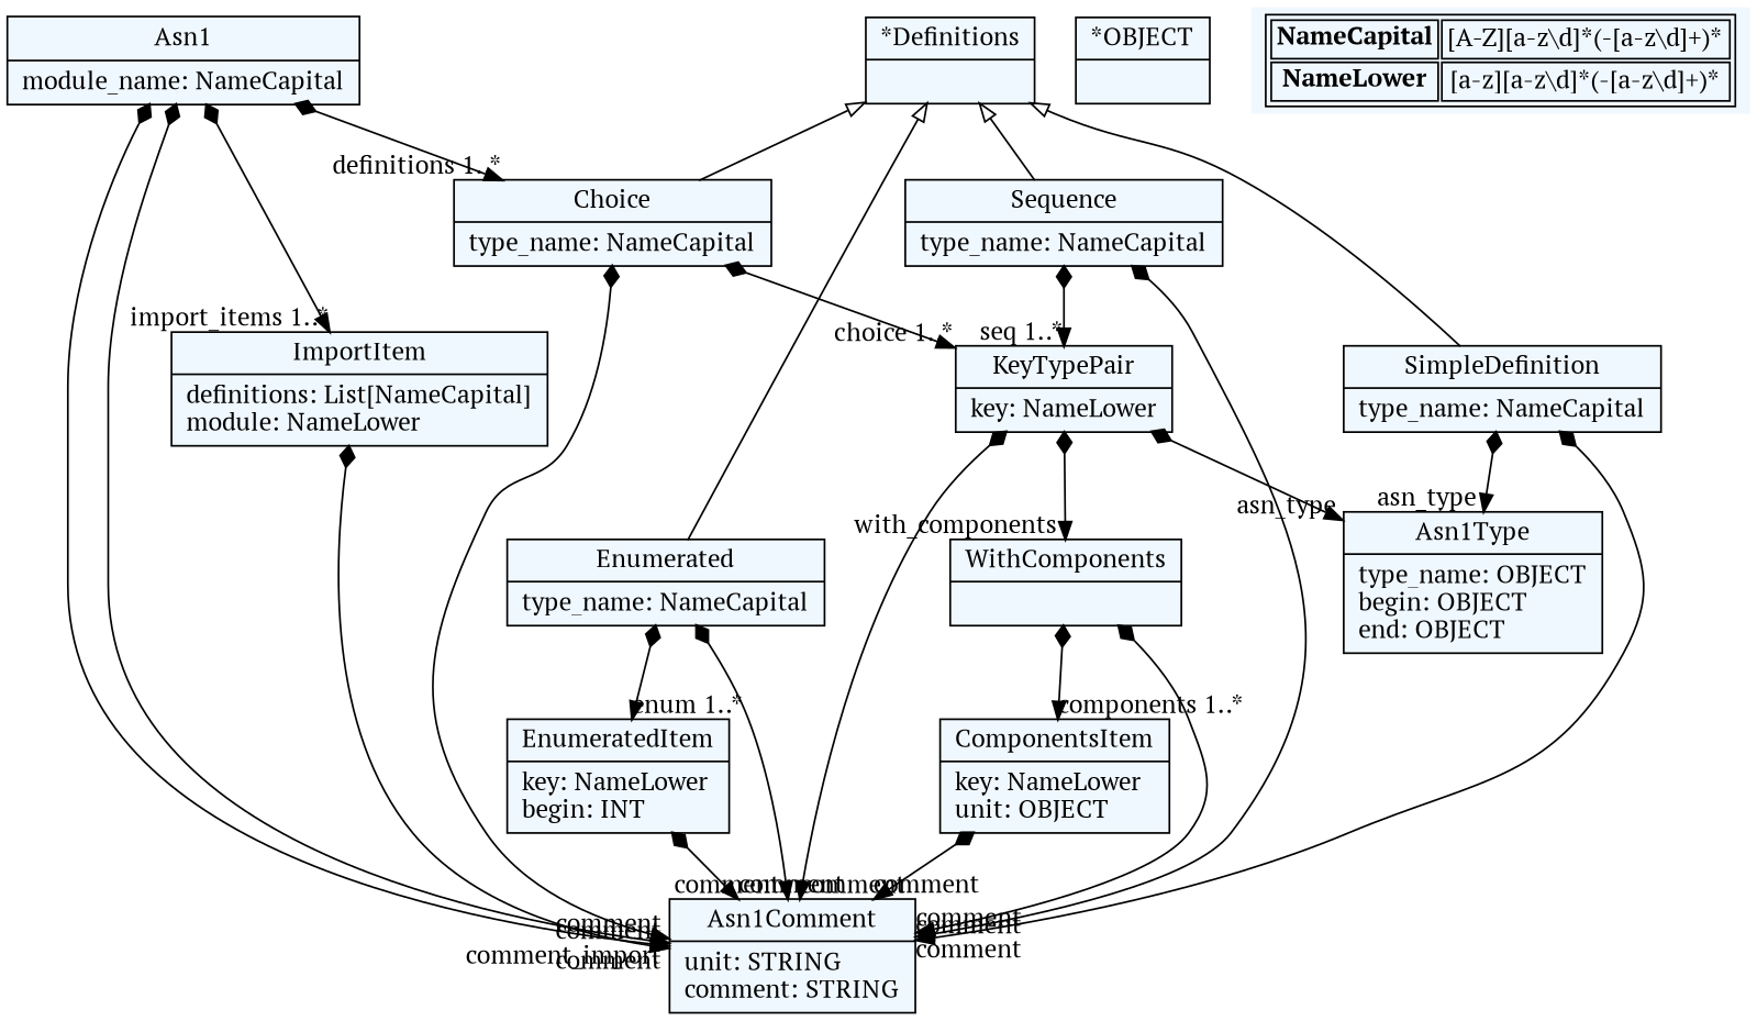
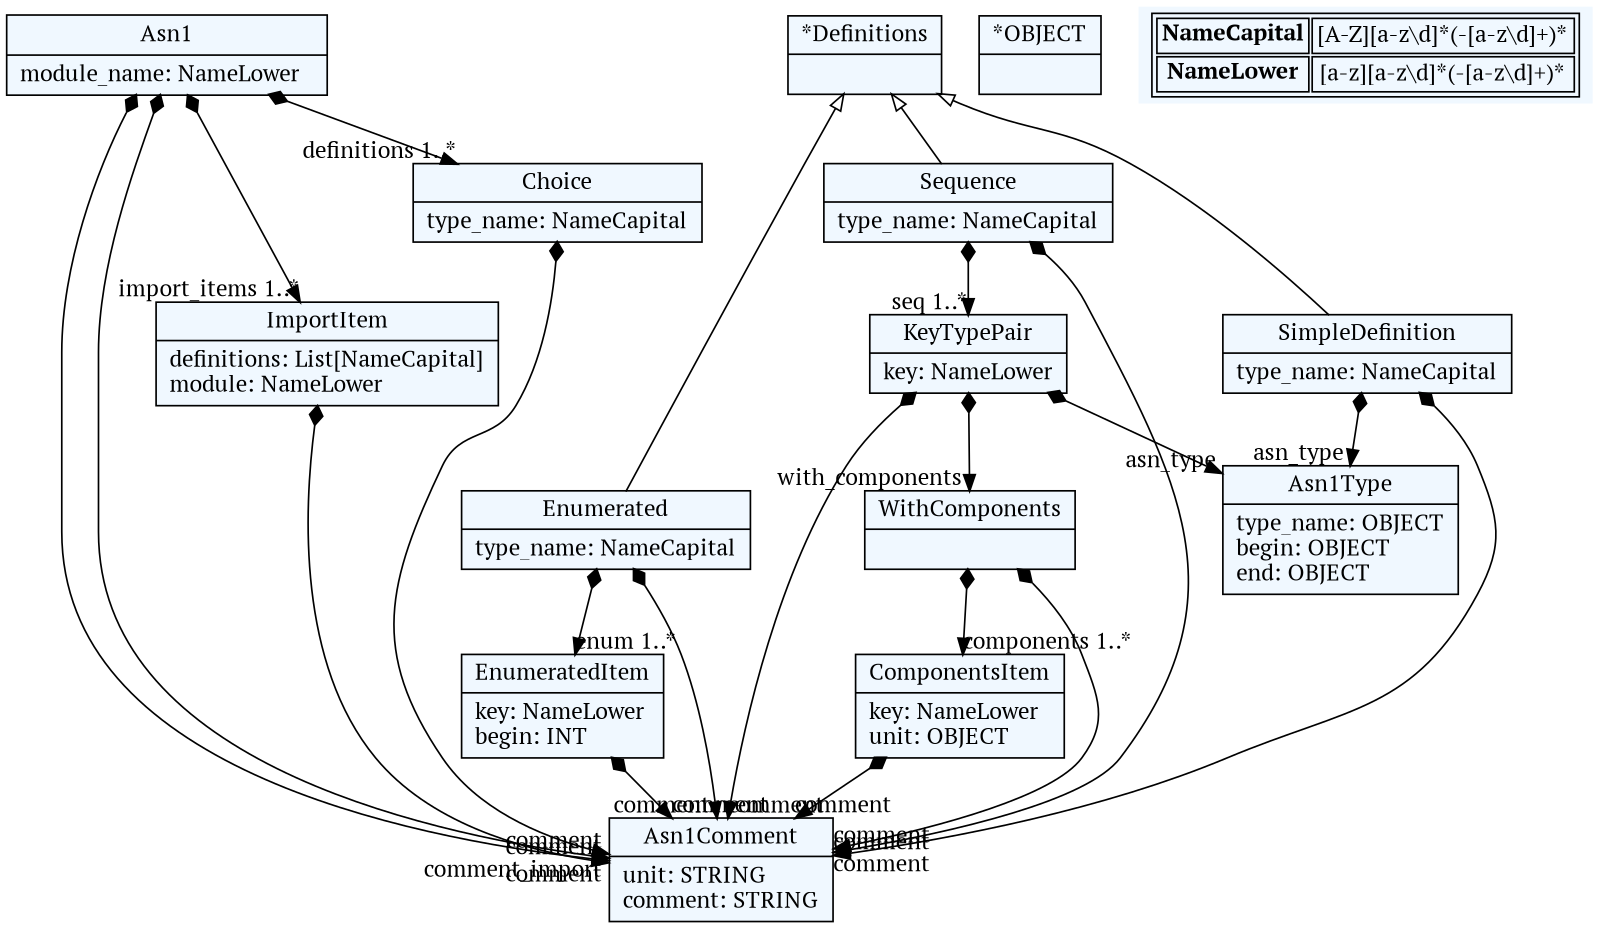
  digraph {
    fontname="PT Serif"
    fontsize=8
    nodesep=0.3
    node [fillcolor=aliceblue fontname="PT Serif" shape=record style=filled]
    edge [arrowtail=diamond dir=both fontname="PT Serif" headlabel="comment "]
-   n1 [label="{Asn1|module_name: NameCapital\l}"]
+   n1 [label="{Asn1|module_name: NameLower\l}"]
    n2 [label="{ImportItem|definitions: List[NameCapital]\lmodule: NameLower\l}"]
    n3 [label="{Asn1Comment|unit: STRING\lcomment: STRING\l}"]
    n4 [label="{Choice|type_name: NameCapital\l}"]
    n5 [label="{*Definitions|}"]
    n6 [label="{Enumerated|type_name: NameCapital\l}"]
    n7 [label="{Sequence|type_name: NameCapital\l}"]
    n8 [label="{SimpleDefinition|type_name: NameCapital\l}"]
    n9 [label="{EnumeratedItem|key: NameLower\lbegin: INT\l}"]
    n10 [label="{KeyTypePair|key: NameLower\l}"]
    n11 [label="{Asn1Type|type_name: OBJECT\lbegin: OBJECT\lend: OBJECT\l}"]
    n12 [label="{WithComponents|}"]
    n13 [label="{ComponentsItem|key: NameLower\lunit: OBJECT\l}"]
    n14 [label="{*OBJECT|}"]
    n15 [label=< <table> 	<tr> 		<td><b>NameCapital</b></td><td>[A-Z][a-z\d]*(-[a-z\d]+)*</td> 	</tr> 	<tr> 		<td><b>NameLower</b></td><td>[a-z][a-z\d]*(-[a-z\d]+)*</td> 	</tr> </table> > shape=plaintext]
    n1 -> n2 [headlabel="import_items 1..*"]
    n1 -> n3
    n1 -> n3 [headlabel="comment_import "]
    n1 -> n4 [headlabel="definitions 1..*"]
    n2 -> n3
    n4 -> n3
-   n4 -> n10 [headlabel="choice 1..*"]
-   n5 -> n4 [arrowtail=empty dir=back headlabel=""]
    n5 -> n6 [arrowtail=empty dir=back headlabel=""]
    n5 -> n7 [arrowtail=empty dir=back headlabel=""]
    n5 -> n8 [arrowtail=empty dir=back headlabel=""]
    n6 -> n3
    n6 -> n9 [headlabel="enum 1..*"]
    n7 -> n3
    n7 -> n10 [headlabel="seq 1..*"]
    n8 -> n3
    n8 -> n11 [headlabel="asn_type "]
    n9 -> n3
    n10 -> n3
    n10 -> n11 [headlabel="asn_type "]
    n10 -> n12 [headlabel="with_components "]
    n12 -> n3
    n12 -> n13 [headlabel="components 1..*"]
    n13 -> n3
  }
